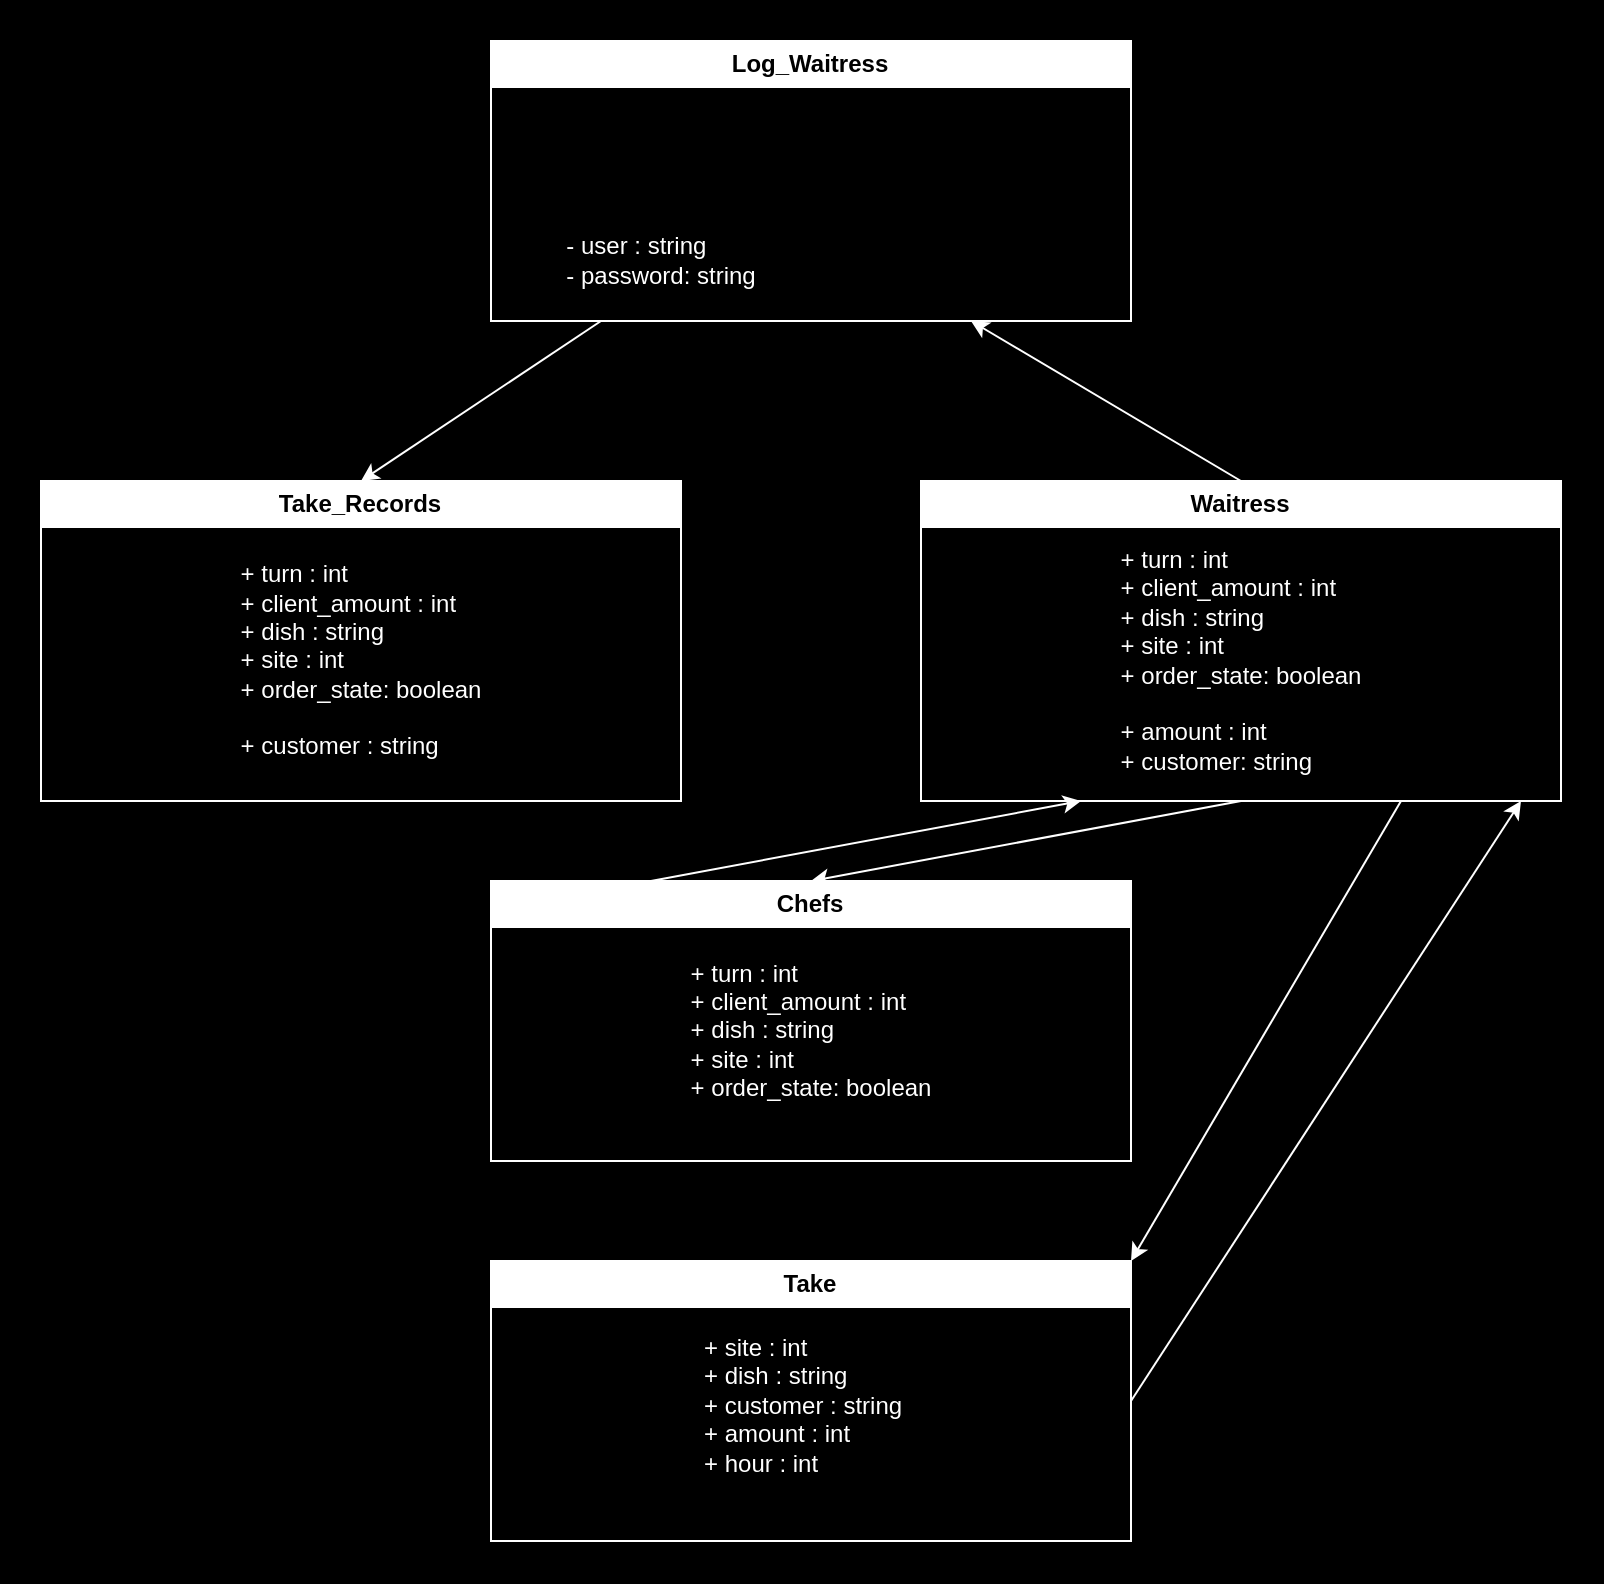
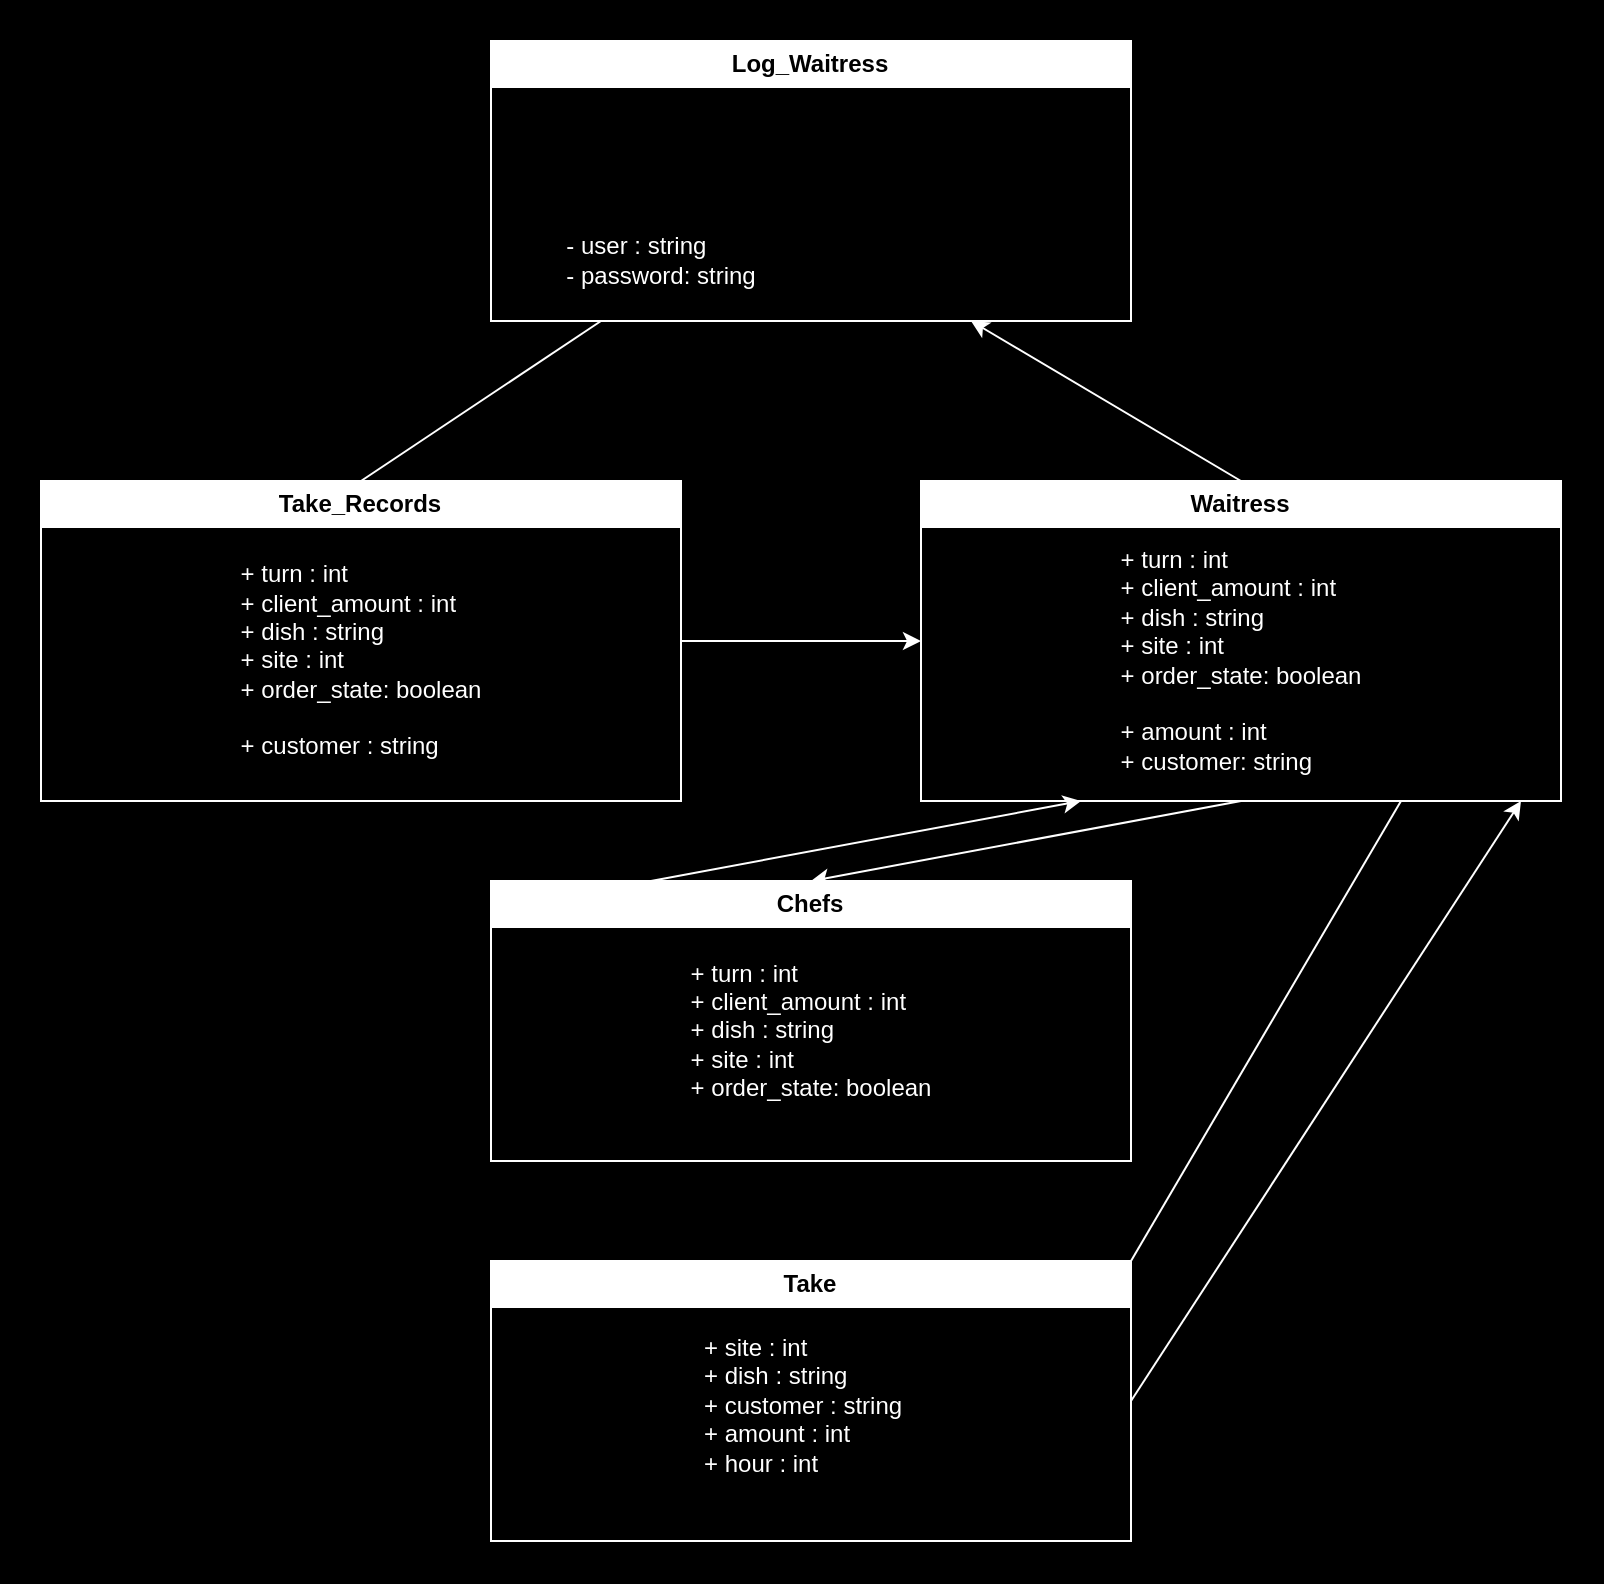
  <mxCell id="0" />
  <mxCell id="1" parent="0" />
- <mxCell id="2" style="edgeStyle=none;html=1;entryX=0.5;entryY=0;entryDx=0;entryDy=0;strokeColor=#FFFFFF;" edge="1" parent="1" source="3" target="6"><mxGeometry relative="1" as="geometry" /></mxCell>
+ <mxCell id="2" style="edgeStyle=none;html=1;entryX=0.5;entryY=0;entryDx=0;entryDy=0;strokeColor=#FFFFFF;endArrow=none;" edge="1" parent="1" source="3" target="6"><mxGeometry relative="1" as="geometry" /></mxCell>
  <mxCell id="3" value="Log_Waitress" style="swimlane;whiteSpace=wrap;html=1;strokeColor=#FFFFFF;" vertex="1" parent="1"><mxGeometry x="245" y="20" width="320" height="140" as="geometry" /></mxCell>
  <mxCell id="4" value="&lt;div style=&quot;text-align: justify;&quot;&gt;&lt;font color=&quot;#ffffff&quot;&gt;- user : string&lt;/font&gt;&lt;/div&gt;&lt;div style=&quot;text-align: justify;&quot;&gt;&lt;font color=&quot;#ffffff&quot;&gt;- password: string&lt;/font&gt;&lt;/div&gt;" style="text;html=1;align=center;verticalAlign=middle;resizable=0;points=[];autosize=1;strokeColor=none;fillColor=none;" vertex="1" parent="3"><mxGeometry x="25" y="90" width="120" height="40" as="geometry" /></mxCell>
+ <mxCell id="5" style="edgeStyle=none;html=1;exitX=1;exitY=0.5;exitDx=0;exitDy=0;entryX=0;entryY=0.5;entryDx=0;entryDy=0;strokeColor=#FFFFFF;" edge="1" parent="1" source="6" target="11"><mxGeometry relative="1" as="geometry" /></mxCell>
  <mxCell id="6" value="Take_Records" style="swimlane;whiteSpace=wrap;html=1;strokeColor=#FFFFFF;" vertex="1" parent="1"><mxGeometry x="20" y="240" width="320" height="160" as="geometry" /></mxCell>
  <mxCell id="7" value="&lt;div style=&quot;text-align: justify;&quot;&gt;&lt;font color=&quot;#ffffff&quot;&gt;+ turn : int&lt;/font&gt;&lt;/div&gt;&lt;div style=&quot;text-align: justify;&quot;&gt;&lt;font color=&quot;#ffffff&quot;&gt;+ client_amount : int&lt;/font&gt;&lt;/div&gt;&lt;div style=&quot;text-align: justify;&quot;&gt;&lt;font color=&quot;#ffffff&quot;&gt;+ dish : string&lt;/font&gt;&lt;/div&gt;&lt;div style=&quot;text-align: justify;&quot;&gt;&lt;font color=&quot;#ffffff&quot;&gt;+ site : int&amp;nbsp;&amp;nbsp;&lt;/font&gt;&lt;/div&gt;&lt;div style=&quot;text-align: justify;&quot;&gt;&lt;font color=&quot;#ffffff&quot;&gt;+ order_state: boolean&lt;/font&gt;&lt;/div&gt;&lt;div style=&quot;text-align: justify;&quot;&gt;&lt;font color=&quot;#ffffff&quot;&gt;&lt;br&gt;&lt;/font&gt;&lt;/div&gt;&lt;div style=&quot;text-align: justify;&quot;&gt;&lt;font color=&quot;#ffffff&quot;&gt;+ customer : string&lt;/font&gt;&lt;/div&gt;" style="text;html=1;align=center;verticalAlign=middle;resizable=0;points=[];autosize=1;strokeColor=none;fillColor=none;" vertex="1" parent="6"><mxGeometry x="90" y="35" width="140" height="110" as="geometry" /></mxCell>
  <mxCell id="8" style="edgeStyle=none;html=1;exitX=0.5;exitY=1;exitDx=0;exitDy=0;entryX=0.5;entryY=0;entryDx=0;entryDy=0;strokeColor=#FFFFFF;" edge="1" parent="1" source="11" target="14"><mxGeometry relative="1" as="geometry" /></mxCell>
- <mxCell id="9" style="edgeStyle=none;html=1;exitX=0.75;exitY=1;exitDx=0;exitDy=0;entryX=1;entryY=0;entryDx=0;entryDy=0;strokeColor=#FFFFFF;" edge="1" parent="1" source="11" target="17"><mxGeometry relative="1" as="geometry" /></mxCell>
+ <mxCell id="9" style="edgeStyle=none;html=1;exitX=0.75;exitY=1;exitDx=0;exitDy=0;entryX=1;entryY=0;entryDx=0;entryDy=0;strokeColor=#FFFFFF;endArrow=none;" edge="1" parent="1" source="11" target="17"><mxGeometry relative="1" as="geometry" /></mxCell>
  <mxCell id="10" style="edgeStyle=none;html=1;exitX=0.5;exitY=0;exitDx=0;exitDy=0;entryX=0.75;entryY=1;entryDx=0;entryDy=0;strokeColor=#FFFFFF;" edge="1" parent="1" source="11" target="3"><mxGeometry relative="1" as="geometry" /></mxCell>
  <mxCell id="11" value="Waitress" style="swimlane;whiteSpace=wrap;html=1;strokeColor=#FFFFFF;" vertex="1" parent="1"><mxGeometry x="460" y="240" width="320" height="160" as="geometry" /></mxCell>
  <mxCell id="12" value="&lt;div style=&quot;text-align: justify;&quot;&gt;&lt;font color=&quot;#ffffff&quot;&gt;+ turn : int&lt;/font&gt;&lt;/div&gt;&lt;div style=&quot;text-align: justify;&quot;&gt;&lt;font color=&quot;#ffffff&quot;&gt;+ client_amount : int&lt;/font&gt;&lt;/div&gt;&lt;div style=&quot;text-align: justify;&quot;&gt;&lt;font color=&quot;#ffffff&quot;&gt;+ dish : string&lt;/font&gt;&lt;/div&gt;&lt;div style=&quot;text-align: justify;&quot;&gt;&lt;font color=&quot;#ffffff&quot;&gt;+ site : int&amp;nbsp;&amp;nbsp;&lt;/font&gt;&lt;/div&gt;&lt;div style=&quot;text-align: justify;&quot;&gt;&lt;font color=&quot;#ffffff&quot;&gt;+ order_state: boolean&lt;/font&gt;&lt;/div&gt;&lt;div style=&quot;text-align: justify;&quot;&gt;&lt;font color=&quot;#ffffff&quot;&gt;&lt;br&gt;&lt;/font&gt;&lt;/div&gt;&lt;div style=&quot;text-align: justify;&quot;&gt;&lt;font color=&quot;#ffffff&quot;&gt;+ amount : int&lt;/font&gt;&lt;/div&gt;&lt;div style=&quot;text-align: justify;&quot;&gt;&lt;font color=&quot;#ffffff&quot;&gt;+ customer: string&lt;/font&gt;&lt;/div&gt;" style="text;html=1;align=center;verticalAlign=middle;resizable=0;points=[];autosize=1;strokeColor=none;fillColor=none;" vertex="1" parent="11"><mxGeometry x="90" y="25" width="140" height="130" as="geometry" /></mxCell>
  <mxCell id="13" style="edgeStyle=none;html=1;exitX=0.25;exitY=0;exitDx=0;exitDy=0;entryX=0.25;entryY=1;entryDx=0;entryDy=0;strokeColor=#FFFFFF;" edge="1" parent="1" source="14" target="11"><mxGeometry relative="1" as="geometry" /></mxCell>
  <mxCell id="14" value="Chefs" style="swimlane;whiteSpace=wrap;html=1;strokeColor=#FFFFFF;" vertex="1" parent="1"><mxGeometry x="245" y="440" width="320" height="140" as="geometry" /></mxCell>
  <mxCell id="15" value="&lt;div style=&quot;text-align: justify;&quot;&gt;&lt;font color=&quot;#ffffff&quot;&gt;+ turn : int&lt;/font&gt;&lt;/div&gt;&lt;div style=&quot;text-align: justify;&quot;&gt;&lt;font color=&quot;#ffffff&quot;&gt;+ client_amount : int&lt;/font&gt;&lt;/div&gt;&lt;div style=&quot;text-align: justify;&quot;&gt;&lt;font color=&quot;#ffffff&quot;&gt;+ dish : string&lt;/font&gt;&lt;/div&gt;&lt;div style=&quot;text-align: justify;&quot;&gt;&lt;font color=&quot;#ffffff&quot;&gt;+ site : int&amp;nbsp;&amp;nbsp;&lt;/font&gt;&lt;/div&gt;&lt;div style=&quot;text-align: justify;&quot;&gt;&lt;font color=&quot;#ffffff&quot;&gt;+ order_state: boolean&lt;/font&gt;&lt;/div&gt;" style="text;html=1;align=center;verticalAlign=middle;resizable=0;points=[];autosize=1;strokeColor=none;fillColor=none;" vertex="1" parent="14"><mxGeometry x="90" y="30" width="140" height="90" as="geometry" /></mxCell>
  <mxCell id="16" style="edgeStyle=none;html=1;exitX=1;exitY=0.5;exitDx=0;exitDy=0;strokeColor=#FFFFFF;" edge="1" parent="1" source="17"><mxGeometry relative="1" as="geometry"><mxPoint x="760" y="400" as="targetPoint" /></mxGeometry></mxCell>
  <mxCell id="17" value="Take" style="swimlane;whiteSpace=wrap;html=1;strokeColor=#FFFFFF;" vertex="1" parent="1"><mxGeometry x="245" y="630" width="320" height="140" as="geometry" /></mxCell>
  <mxCell id="18" value="&lt;div style=&quot;&quot;&gt;&lt;font color=&quot;#ffffff&quot;&gt;&lt;span style=&quot;background-color: initial;&quot;&gt;+ site : int&amp;nbsp;&lt;/span&gt;&lt;br&gt;&lt;/font&gt;&lt;/div&gt;&lt;div style=&quot;&quot;&gt;&lt;span style=&quot;background-color: initial;&quot;&gt;&lt;font color=&quot;#ffffff&quot;&gt;+ dish : string&lt;/font&gt;&lt;/span&gt;&lt;/div&gt;&lt;div style=&quot;&quot;&gt;&lt;span style=&quot;background-color: initial;&quot;&gt;&lt;font color=&quot;#ffffff&quot;&gt;+ customer : string&lt;/font&gt;&lt;/span&gt;&lt;/div&gt;&lt;div style=&quot;&quot;&gt;&lt;span style=&quot;background-color: initial;&quot;&gt;&lt;font color=&quot;#ffffff&quot;&gt;+ amount : int&lt;/font&gt;&lt;/span&gt;&lt;/div&gt;&lt;div style=&quot;&quot;&gt;&lt;span style=&quot;background-color: initial;&quot;&gt;&lt;font color=&quot;#ffffff&quot;&gt;+ hour : int&lt;/font&gt;&lt;/span&gt;&lt;/div&gt;" style="text;whiteSpace=wrap;html=1;align=left;" vertex="1" parent="17"><mxGeometry x="105" y="30" width="130" height="110" as="geometry" /></mxCell>
